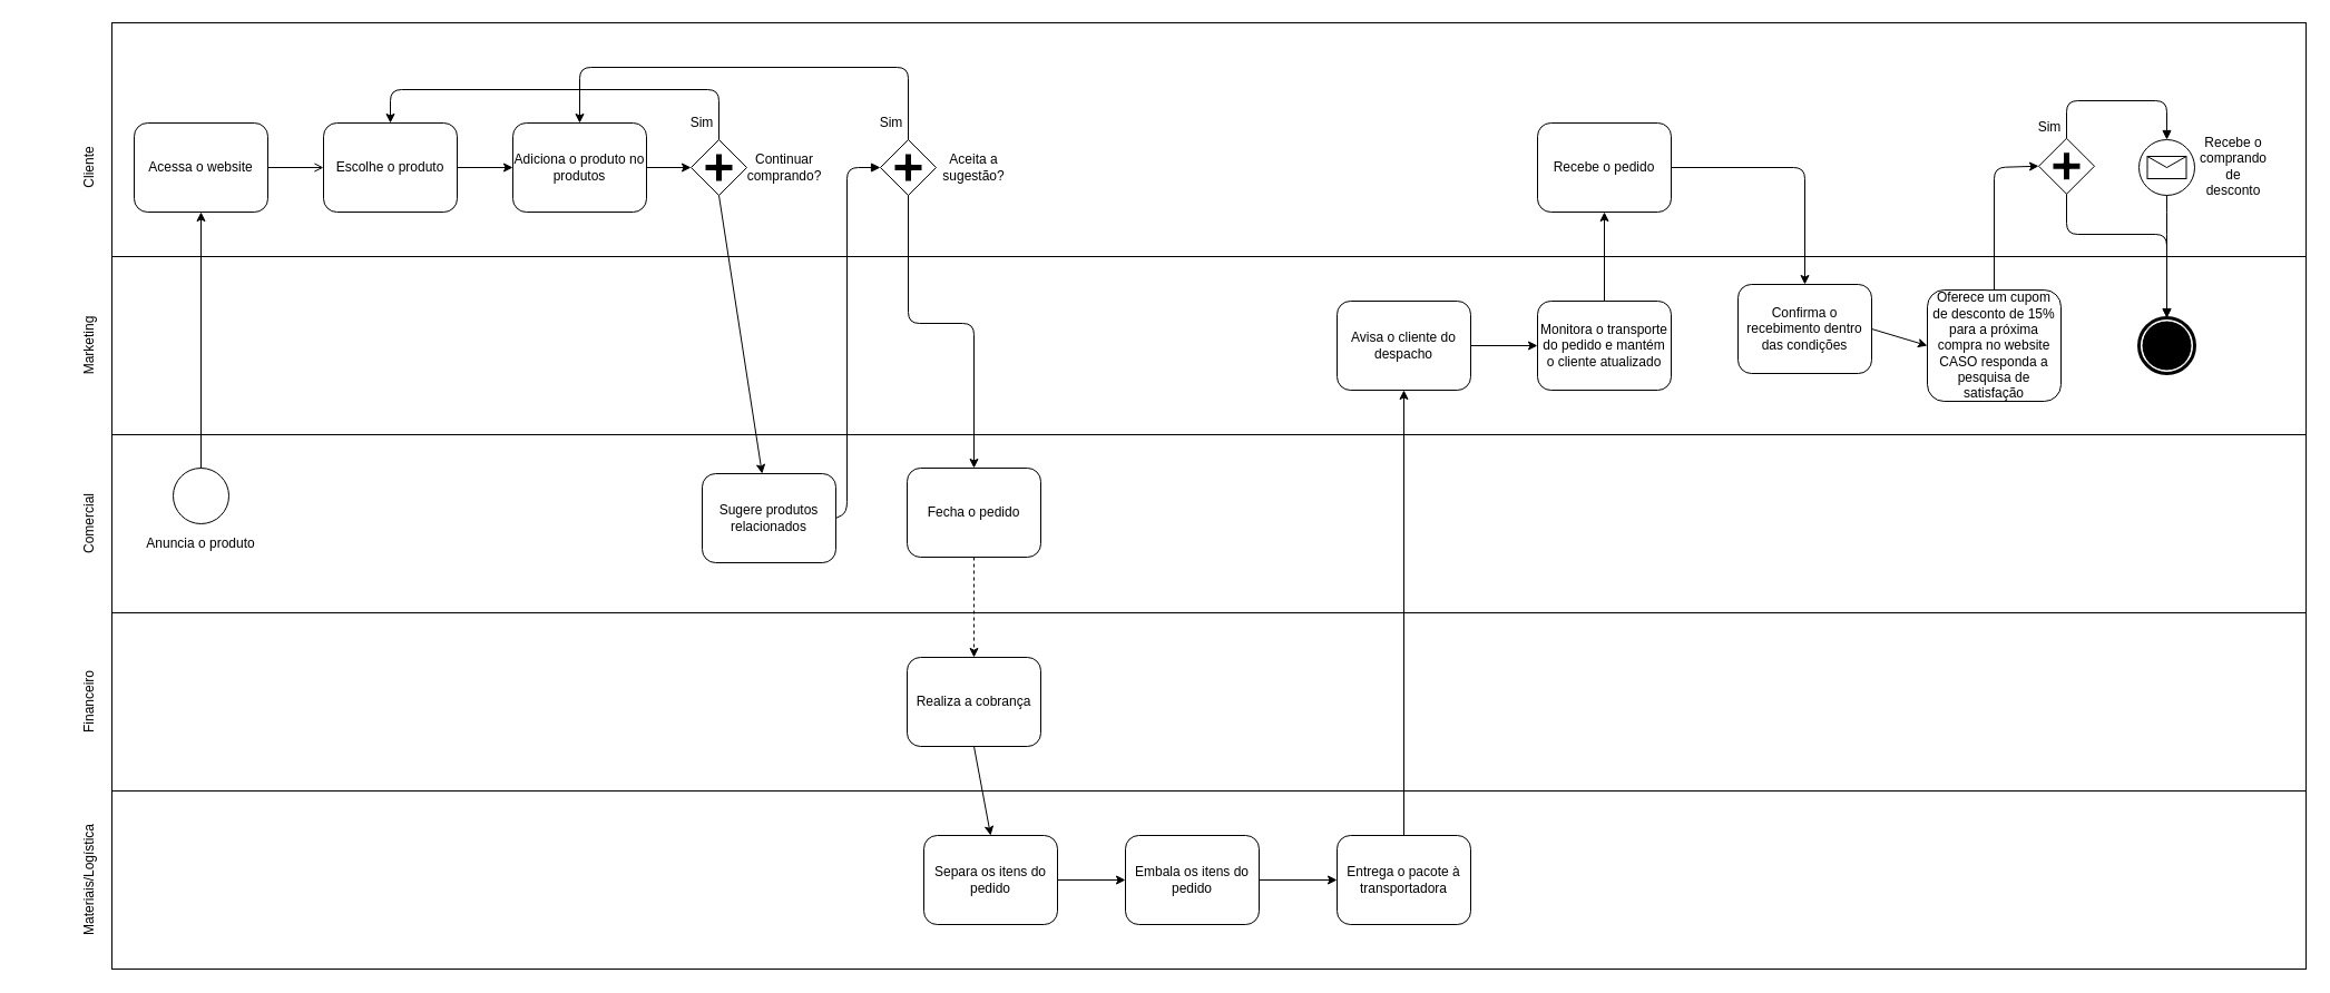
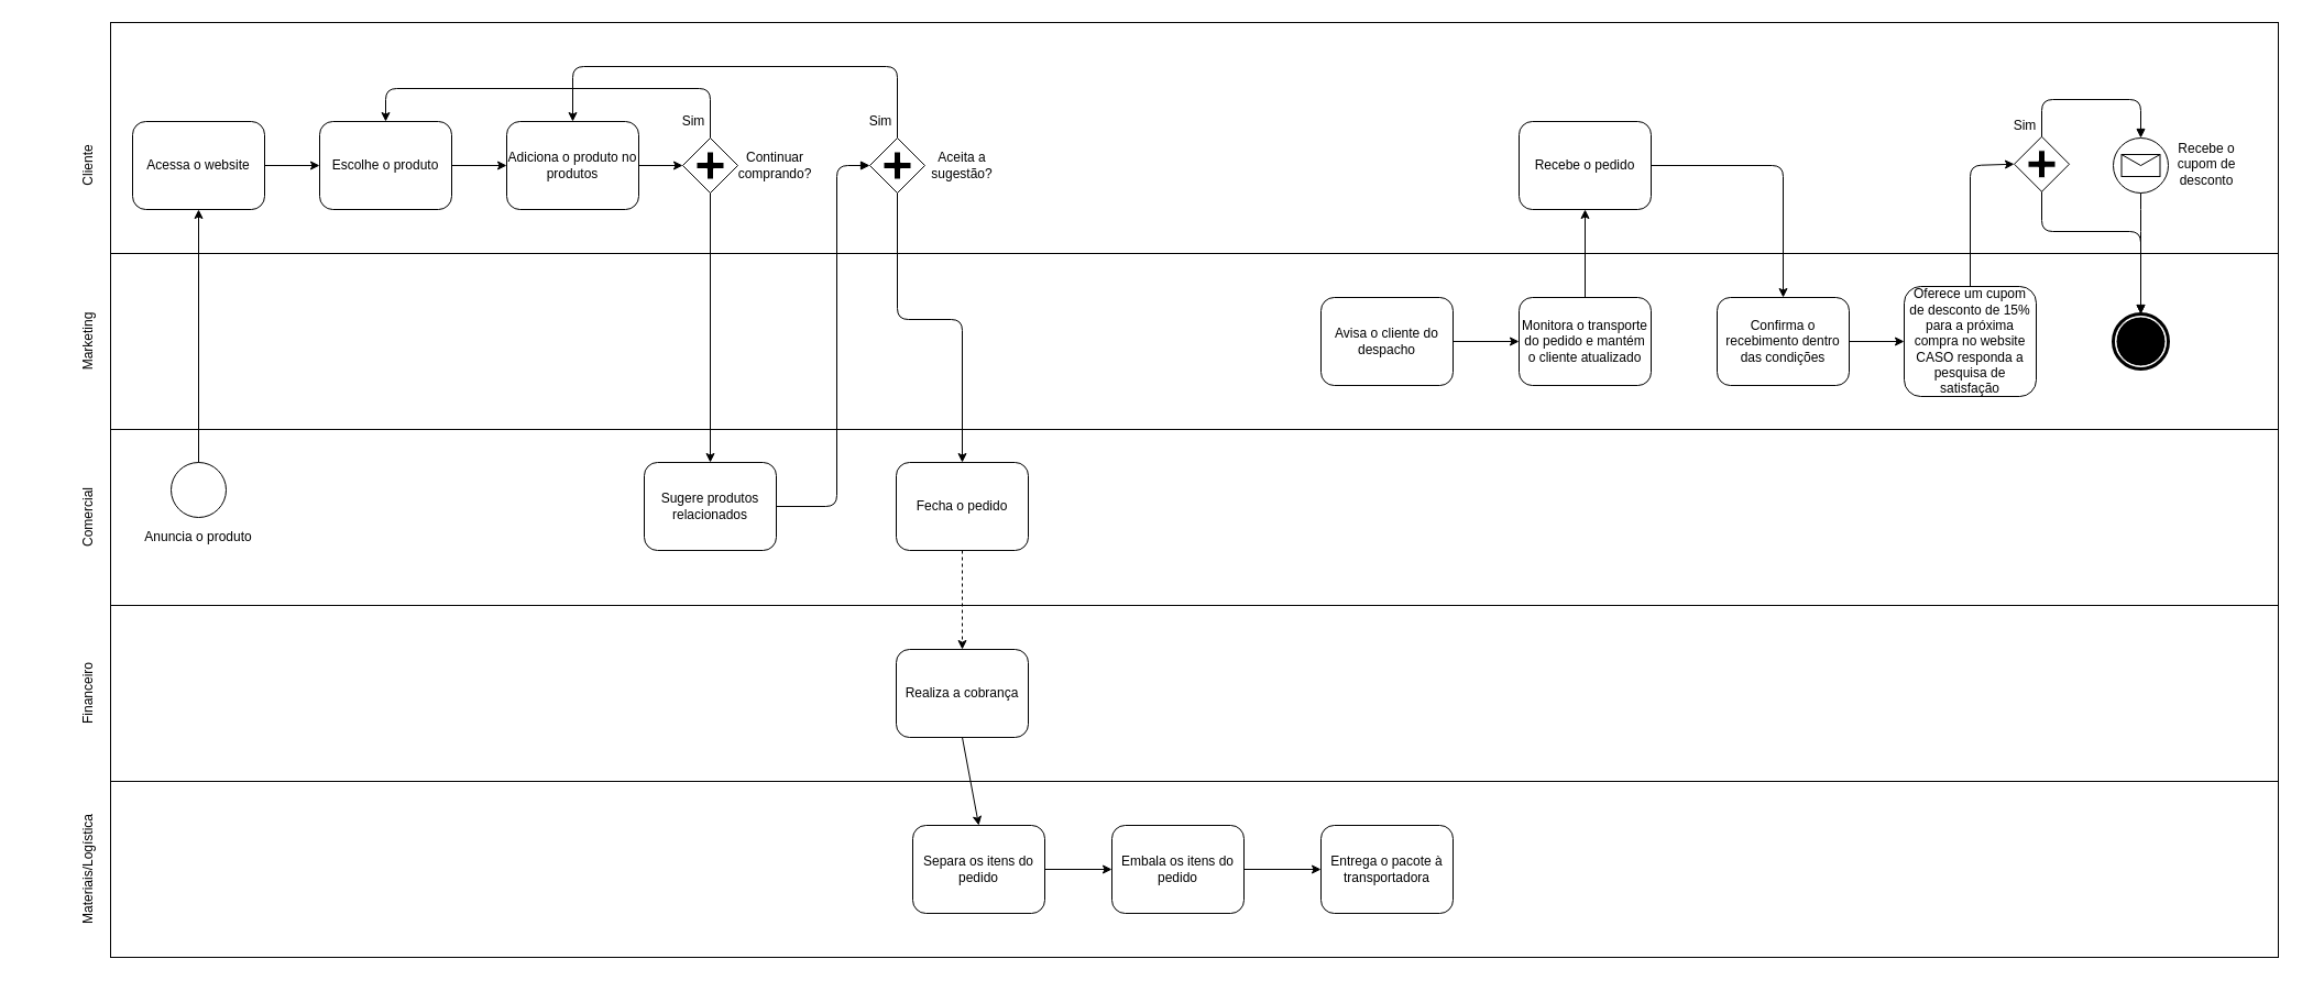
  <mxCell id="0" />
  <mxCell id="1" parent="0" />
  <mxCell id="2" value="" style="rounded=0;whiteSpace=wrap;html=1;" vertex="1" parent="1"><mxGeometry x="100" y="710" width="1970" height="160" as="geometry" /></mxCell>
  <mxCell id="3" value="" style="rounded=0;whiteSpace=wrap;html=1;" vertex="1" parent="1"><mxGeometry x="100" y="550" width="1970" height="160" as="geometry" /></mxCell>
  <mxCell id="4" value="" style="rounded=0;whiteSpace=wrap;html=1;" vertex="1" parent="1"><mxGeometry x="100" y="390" width="1970" height="160" as="geometry" /></mxCell>
  <mxCell id="5" value="" style="rounded=0;whiteSpace=wrap;html=1;" vertex="1" parent="1"><mxGeometry x="100" y="230" width="1970" height="160" as="geometry" /></mxCell>
  <mxCell id="6" value="" style="rounded=0;whiteSpace=wrap;html=1;" vertex="1" parent="1"><mxGeometry x="100" y="20" width="1970" height="210" as="geometry" /></mxCell>
  <mxCell id="7" value="Marketing" style="text;html=1;strokeColor=none;fillColor=none;align=center;verticalAlign=middle;whiteSpace=wrap;rounded=0;rotation=-90;" vertex="1" parent="1"><mxGeometry x="50" y="300" width="60" height="20" as="geometry" /></mxCell>
  <mxCell id="8" value="Comercial" style="text;html=1;strokeColor=none;fillColor=none;align=center;verticalAlign=middle;whiteSpace=wrap;rounded=0;rotation=-90;" vertex="1" parent="1"><mxGeometry x="50" y="460" width="60" height="20" as="geometry" /></mxCell>
  <mxCell id="9" value="Financeiro" style="text;html=1;strokeColor=none;fillColor=none;align=center;verticalAlign=middle;whiteSpace=wrap;rounded=0;rotation=-90;" vertex="1" parent="1"><mxGeometry x="50" y="620" width="60" height="20" as="geometry" /></mxCell>
  <mxCell id="10" value="Materiais/Logística" style="text;html=1;strokeColor=none;fillColor=none;align=center;verticalAlign=middle;whiteSpace=wrap;rounded=0;rotation=-90;" vertex="1" parent="1"><mxGeometry x="20" y="780" width="120" height="20" as="geometry" /></mxCell>
  <mxCell id="11" value="Cliente" style="text;html=1;strokeColor=none;fillColor=none;align=center;verticalAlign=middle;whiteSpace=wrap;rounded=0;rotation=-90;" vertex="1" parent="1"><mxGeometry x="50" y="140" width="60" height="20" as="geometry" /></mxCell>
  <mxCell id="12" value="" style="shape=mxgraph.bpmn.shape;html=1;verticalLabelPosition=bottom;labelBackgroundColor=#ffffff;verticalAlign=top;align=center;perimeter=ellipsePerimeter;outlineConnect=0;outline=standard;symbol=general;" vertex="1" parent="1"><mxGeometry x="155" y="420" width="50" height="50" as="geometry" /></mxCell>
  <mxCell id="13" value="Anuncia o produto" style="text;html=1;strokeColor=none;fillColor=none;align=center;verticalAlign=middle;whiteSpace=wrap;rounded=0;rotation=0;" vertex="1" parent="1"><mxGeometry x="125" y="470" width="110" height="35" as="geometry" /></mxCell>
  <mxCell id="14" value="Acessa o website" style="shape=ext;rounded=1;html=1;whiteSpace=wrap;" vertex="1" parent="1"><mxGeometry x="120" y="110" width="120" height="80" as="geometry" /></mxCell>
  <mxCell id="15" value="Escolhe o produto" style="shape=ext;rounded=1;html=1;whiteSpace=wrap;" vertex="1" parent="1"><mxGeometry x="290" y="110" width="120" height="80" as="geometry" /></mxCell>
  <mxCell id="16" value="Adiciona o produto no produtos" style="shape=ext;rounded=1;html=1;whiteSpace=wrap;" vertex="1" parent="1"><mxGeometry x="460" y="110" width="120" height="80" as="geometry" /></mxCell>
  <mxCell id="17" value="" style="shape=mxgraph.bpmn.shape;html=1;verticalLabelPosition=bottom;labelBackgroundColor=#ffffff;verticalAlign=top;align=center;perimeter=rhombusPerimeter;background=gateway;outlineConnect=0;outline=none;symbol=parallelGw;" vertex="1" parent="1"><mxGeometry x="620" y="125" width="50" height="50" as="geometry" /></mxCell>
  <mxCell id="18" value="Continuar&lt;br&gt;comprando?" style="text;html=1;strokeColor=none;fillColor=none;align=center;verticalAlign=middle;whiteSpace=wrap;rounded=0;" vertex="1" parent="1"><mxGeometry x="670" y="131.25" width="68" height="37.5" as="geometry" /></mxCell>
  <mxCell id="19" value="" style="endArrow=classic;html=1;exitX=0.5;exitY=0;exitDx=0;exitDy=0;entryX=0.5;entryY=0;entryDx=0;entryDy=0;" edge="1" parent="1" source="17" target="15"><mxGeometry width="50" height="50" relative="1" as="geometry"><mxPoint x="660" y="330" as="sourcePoint" /><mxPoint x="710" y="280" as="targetPoint" /><Array as="points"><mxPoint x="645" y="80" /><mxPoint x="350" y="80" /></Array></mxGeometry></mxCell>
  <mxCell id="20" value="Sim" style="text;html=1;strokeColor=none;fillColor=none;align=center;verticalAlign=middle;whiteSpace=wrap;rounded=0;" vertex="1" parent="1"><mxGeometry x="610" y="100" width="40" height="20" as="geometry" /></mxCell>
- <mxCell id="21" value="Sugere produtos relacionados" style="shape=ext;rounded=1;html=1;whiteSpace=wrap;" vertex="1" parent="1"><mxGeometry x="630" y="425" width="120" height="80" as="geometry" /></mxCell>
+ <mxCell id="21" value="Sugere produtos relacionados" style="shape=ext;rounded=1;html=1;whiteSpace=wrap;" vertex="1" parent="1"><mxGeometry x="585" y="420" width="120" height="80" as="geometry" /></mxCell>
  <mxCell id="22" value="" style="endArrow=classic;html=1;entryX=0.5;entryY=1;entryDx=0;entryDy=0;exitX=0.5;exitY=0;exitDx=0;exitDy=0;" edge="1" parent="1" source="12" target="14"><mxGeometry width="50" height="50" relative="1" as="geometry"><mxPoint x="470" y="360" as="sourcePoint" /><mxPoint x="520" y="310" as="targetPoint" /></mxGeometry></mxCell>
  <mxCell id="23" value="" style="endArrow=classic;html=1;exitX=1;exitY=0.5;exitDx=0;exitDy=0;entryX=0;entryY=0.5;entryDx=0;entryDy=0;" edge="1" parent="1" source="15" target="16"><mxGeometry width="50" height="50" relative="1" as="geometry"><mxPoint x="470" y="360" as="sourcePoint" /><mxPoint x="520" y="310" as="targetPoint" /></mxGeometry></mxCell>
  <mxCell id="24" value="" style="endArrow=classic;html=1;exitX=1;exitY=0.5;exitDx=0;exitDy=0;entryX=0;entryY=0.5;entryDx=0;entryDy=0;" edge="1" parent="1" source="16" target="17"><mxGeometry width="50" height="50" relative="1" as="geometry"><mxPoint x="480" y="370" as="sourcePoint" /><mxPoint x="530" y="320" as="targetPoint" /></mxGeometry></mxCell>
  <mxCell id="25" value="" style="endArrow=classic;html=1;exitX=0.5;exitY=1;exitDx=0;exitDy=0;" edge="1" parent="1" source="17" target="21"><mxGeometry width="50" height="50" relative="1" as="geometry"><mxPoint x="490" y="380" as="sourcePoint" /><mxPoint x="540" y="330" as="targetPoint" /></mxGeometry></mxCell>
- <mxCell id="26" value="" style="endArrow=open;html=1;exitX=1;exitY=0.5;exitDx=0;exitDy=0;entryX=0;entryY=0.5;entryDx=0;entryDy=0;" edge="1" parent="1" source="14" target="15"><mxGeometry width="50" height="50" relative="1" as="geometry"><mxPoint x="500" y="390" as="sourcePoint" /><mxPoint x="550" y="340" as="targetPoint" /></mxGeometry></mxCell>
+ <mxCell id="26" value="" style="endArrow=classic;html=1;exitX=1;exitY=0.5;exitDx=0;exitDy=0;entryX=0;entryY=0.5;entryDx=0;entryDy=0;" edge="1" parent="1" source="14" target="15"><mxGeometry width="50" height="50" relative="1" as="geometry"><mxPoint x="500" y="390" as="sourcePoint" /><mxPoint x="550" y="340" as="targetPoint" /></mxGeometry></mxCell>
  <mxCell id="27" value="" style="shape=mxgraph.bpmn.shape;html=1;verticalLabelPosition=bottom;labelBackgroundColor=#ffffff;verticalAlign=top;align=center;perimeter=rhombusPerimeter;background=gateway;outlineConnect=0;outline=none;symbol=parallelGw;" vertex="1" parent="1"><mxGeometry x="790" y="125" width="50" height="50" as="geometry" /></mxCell>
  <mxCell id="28" value="" style="endArrow=classic;html=1;exitX=0.5;exitY=0;exitDx=0;exitDy=0;entryX=0.5;entryY=0;entryDx=0;entryDy=0;" edge="1" parent="1" source="27" target="16"><mxGeometry width="50" height="50" relative="1" as="geometry"><mxPoint x="650" y="330" as="sourcePoint" /><mxPoint x="700" y="280" as="targetPoint" /><Array as="points"><mxPoint x="815" y="60" /><mxPoint x="520" y="60" /></Array></mxGeometry></mxCell>
  <mxCell id="29" value="Sim" style="text;html=1;strokeColor=none;fillColor=none;align=center;verticalAlign=middle;whiteSpace=wrap;rounded=0;" vertex="1" parent="1"><mxGeometry x="780" y="100" width="40" height="20" as="geometry" /></mxCell>
  <mxCell id="30" value="Aceita a&lt;br&gt;sugestão?" style="text;html=1;strokeColor=none;fillColor=none;align=center;verticalAlign=middle;whiteSpace=wrap;rounded=0;" vertex="1" parent="1"><mxGeometry x="840" y="131.25" width="68" height="37.5" as="geometry" /></mxCell>
  <mxCell id="31" value="Fecha o pedido" style="shape=ext;rounded=1;html=1;whiteSpace=wrap;" vertex="1" parent="1"><mxGeometry x="814" y="420" width="120" height="80" as="geometry" /></mxCell>
  <mxCell id="32" value="Realiza a cobrança" style="shape=ext;rounded=1;html=1;whiteSpace=wrap;" vertex="1" parent="1"><mxGeometry x="814" y="590" width="120" height="80" as="geometry" /></mxCell>
  <mxCell id="33" value="Separa os itens do pedido" style="shape=ext;rounded=1;html=1;whiteSpace=wrap;" vertex="1" parent="1"><mxGeometry x="829" y="750" width="120" height="80" as="geometry" /></mxCell>
  <mxCell id="34" value="Embala os itens do pedido" style="shape=ext;rounded=1;html=1;whiteSpace=wrap;" vertex="1" parent="1"><mxGeometry x="1010" y="750" width="120" height="80" as="geometry" /></mxCell>
  <mxCell id="35" value="Entrega o pacote à transportadora" style="shape=ext;rounded=1;html=1;whiteSpace=wrap;" vertex="1" parent="1"><mxGeometry x="1200" y="750" width="120" height="80" as="geometry" /></mxCell>
  <mxCell id="36" value="Avisa o cliente do despacho" style="shape=ext;rounded=1;html=1;whiteSpace=wrap;" vertex="1" parent="1"><mxGeometry x="1200" y="270" width="120" height="80" as="geometry" /></mxCell>
  <mxCell id="37" value="" style="endArrow=classic;html=1;exitX=0.5;exitY=1;exitDx=0;exitDy=0;entryX=0.5;entryY=0;entryDx=0;entryDy=0;" edge="1" parent="1" source="27" target="31"><mxGeometry width="50" height="50" relative="1" as="geometry"><mxPoint x="730" y="720" as="sourcePoint" /><mxPoint x="780" y="670" as="targetPoint" /><Array as="points"><mxPoint x="815" y="290" /><mxPoint x="874" y="290" /></Array></mxGeometry></mxCell>
  <mxCell id="38" value="" style="endArrow=classic;html=1;exitX=0.5;exitY=1;exitDx=0;exitDy=0;entryX=0.5;entryY=0;entryDx=0;entryDy=0;dashed=1;" edge="1" parent="1" source="31" target="32"><mxGeometry width="50" height="50" relative="1" as="geometry"><mxPoint x="730" y="690" as="sourcePoint" /><mxPoint x="780" y="640" as="targetPoint" /></mxGeometry></mxCell>
  <mxCell id="39" value="" style="endArrow=classic;html=1;exitX=0.5;exitY=1;exitDx=0;exitDy=0;entryX=0.5;entryY=0;entryDx=0;entryDy=0;" edge="1" parent="1" source="32" target="33"><mxGeometry width="50" height="50" relative="1" as="geometry"><mxPoint x="860" y="680" as="sourcePoint" /><mxPoint x="780" y="640" as="targetPoint" /></mxGeometry></mxCell>
  <mxCell id="40" value="" style="endArrow=classic;html=1;exitX=1;exitY=0.5;exitDx=0;exitDy=0;entryX=0;entryY=0.5;entryDx=0;entryDy=0;" edge="1" parent="1" source="33" target="34"><mxGeometry width="50" height="50" relative="1" as="geometry"><mxPoint x="730" y="690" as="sourcePoint" /><mxPoint x="780" y="640" as="targetPoint" /></mxGeometry></mxCell>
  <mxCell id="41" value="" style="endArrow=classic;html=1;exitX=1;exitY=0.5;exitDx=0;exitDy=0;entryX=0;entryY=0.5;entryDx=0;entryDy=0;" edge="1" parent="1" source="34" target="35"><mxGeometry width="50" height="50" relative="1" as="geometry"><mxPoint x="730" y="690" as="sourcePoint" /><mxPoint x="780" y="640" as="targetPoint" /><Array as="points" /></mxGeometry></mxCell>
- <mxCell id="42" value="" style="endArrow=classic;html=1;exitX=0.5;exitY=0;exitDx=0;exitDy=0;entryX=0.5;entryY=1;entryDx=0;entryDy=0;" edge="1" parent="1" source="35" target="36"><mxGeometry width="50" height="50" relative="1" as="geometry"><mxPoint x="940" y="690" as="sourcePoint" /><mxPoint x="990" y="640" as="targetPoint" /></mxGeometry></mxCell>
  <mxCell id="43" value="Monitora o transporte do pedido e mantém o cliente atualizado" style="shape=ext;rounded=1;html=1;whiteSpace=wrap;" vertex="1" parent="1"><mxGeometry x="1380" y="270" width="120" height="80" as="geometry" /></mxCell>
  <mxCell id="44" value="Recebe o pedido" style="shape=ext;rounded=1;html=1;whiteSpace=wrap;" vertex="1" parent="1"><mxGeometry x="1380" y="110" width="120" height="80" as="geometry" /></mxCell>
- <mxCell id="45" value="Confirma o recebimento dentro das condições" style="shape=ext;rounded=1;html=1;whiteSpace=wrap;" vertex="1" parent="1"><mxGeometry x="1560" y="255" width="120" height="80" as="geometry" /></mxCell>
+ <mxCell id="45" value="Confirma o recebimento dentro das condições" style="shape=ext;rounded=1;html=1;whiteSpace=wrap;" vertex="1" parent="1"><mxGeometry x="1560" y="270" width="120" height="80" as="geometry" /></mxCell>
  <mxCell id="46" value="Oferece um cupom de desconto de 15% para a próxima compra no website CASO responda a pesquisa de satisfação" style="shape=ext;rounded=1;html=1;whiteSpace=wrap;" vertex="1" parent="1"><mxGeometry x="1730" y="260" width="120" height="100" as="geometry" /></mxCell>
  <mxCell id="47" value="" style="endArrow=classic;html=1;exitX=1;exitY=0.5;exitDx=0;exitDy=0;entryX=0;entryY=0.5;entryDx=0;entryDy=0;" edge="1" parent="1" source="36" target="43"><mxGeometry width="50" height="50" relative="1" as="geometry"><mxPoint x="1430" y="510" as="sourcePoint" /><mxPoint x="1480" y="460" as="targetPoint" /></mxGeometry></mxCell>
  <mxCell id="48" value="" style="endArrow=classic;html=1;exitX=0.5;exitY=0;exitDx=0;exitDy=0;entryX=0.5;entryY=1;entryDx=0;entryDy=0;" edge="1" parent="1" source="43" target="44"><mxGeometry width="50" height="50" relative="1" as="geometry"><mxPoint x="1430" y="510" as="sourcePoint" /><mxPoint x="1480" y="460" as="targetPoint" /></mxGeometry></mxCell>
  <mxCell id="49" value="" style="endArrow=classic;html=1;exitX=1;exitY=0.5;exitDx=0;exitDy=0;entryX=0.5;entryY=0;entryDx=0;entryDy=0;" edge="1" parent="1" source="44" target="45"><mxGeometry width="50" height="50" relative="1" as="geometry"><mxPoint x="1430" y="510" as="sourcePoint" /><mxPoint x="1480" y="460" as="targetPoint" /><Array as="points"><mxPoint x="1620" y="150" /></Array></mxGeometry></mxCell>
  <mxCell id="50" value="" style="endArrow=classic;html=1;exitX=1;exitY=0.5;exitDx=0;exitDy=0;entryX=0;entryY=0.5;entryDx=0;entryDy=0;" edge="1" parent="1" source="45" target="46"><mxGeometry width="50" height="50" relative="1" as="geometry"><mxPoint x="1430" y="510" as="sourcePoint" /><mxPoint x="1480" y="460" as="targetPoint" /></mxGeometry></mxCell>
  <mxCell id="51" value="" style="shape=mxgraph.bpmn.shape;html=1;verticalLabelPosition=bottom;labelBackgroundColor=#ffffff;verticalAlign=top;align=center;perimeter=ellipsePerimeter;outlineConnect=0;outline=standard;symbol=message;" vertex="1" parent="1"><mxGeometry x="1920" y="125" width="50" height="50" as="geometry" /></mxCell>
- <mxCell id="52" value="Recebe o&lt;br&gt;comprando de&lt;br&gt;desconto" style="text;html=1;strokeColor=none;fillColor=none;align=center;verticalAlign=middle;whiteSpace=wrap;rounded=0;" vertex="1" parent="1"><mxGeometry x="1970" y="128.75" width="70" height="40" as="geometry" /></mxCell>
+ <mxCell id="52" value="Recebe o&lt;br&gt;cupom de&lt;br&gt;desconto" style="text;html=1;strokeColor=none;fillColor=none;align=center;verticalAlign=middle;whiteSpace=wrap;rounded=0;" vertex="1" parent="1"><mxGeometry x="1970" y="128.75" width="70" height="40" as="geometry" /></mxCell>
  <mxCell id="53" value="" style="endArrow=classic;html=1;exitX=0.5;exitY=0;exitDx=0;exitDy=0;entryX=0;entryY=0.5;entryDx=0;entryDy=0;" edge="1" parent="1" source="46" target="56"><mxGeometry width="50" height="50" relative="1" as="geometry"><mxPoint x="1900" y="510" as="sourcePoint" /><mxPoint x="1950" y="460" as="targetPoint" /><Array as="points"><mxPoint x="1790" y="150" /></Array></mxGeometry></mxCell>
  <mxCell id="54" value="" style="endArrow=classic;html=1;exitX=0.5;exitY=1;exitDx=0;exitDy=0;entryX=0.5;entryY=0;entryDx=0;entryDy=0;" edge="1" parent="1" source="51" target="55"><mxGeometry width="50" height="50" relative="1" as="geometry"><mxPoint x="1990" y="470" as="sourcePoint" /><mxPoint x="2040" y="420" as="targetPoint" /><Array as="points"><mxPoint x="1945" y="200" /></Array></mxGeometry></mxCell>
  <mxCell id="55" value="" style="shape=mxgraph.bpmn.shape;html=1;verticalLabelPosition=bottom;labelBackgroundColor=#ffffff;verticalAlign=top;align=center;perimeter=ellipsePerimeter;outlineConnect=0;outline=end;symbol=terminate;" vertex="1" parent="1"><mxGeometry x="1920" y="285" width="50" height="50" as="geometry" /></mxCell>
  <mxCell id="56" value="" style="shape=mxgraph.bpmn.shape;html=1;verticalLabelPosition=bottom;labelBackgroundColor=#ffffff;verticalAlign=top;align=center;perimeter=rhombusPerimeter;background=gateway;outlineConnect=0;outline=none;symbol=parallelGw;" vertex="1" parent="1"><mxGeometry x="1830" y="123.75" width="50" height="50" as="geometry" /></mxCell>
  <mxCell id="57" value="Sim" style="text;html=1;strokeColor=none;fillColor=none;align=center;verticalAlign=middle;whiteSpace=wrap;rounded=0;" vertex="1" parent="1"><mxGeometry x="1820" y="103.75" width="40" height="20" as="geometry" /></mxCell>
  <mxCell id="58" value="" style="endArrow=block;endFill=1;endSize=6;html=1;exitX=0.5;exitY=0;exitDx=0;exitDy=0;entryX=0.5;entryY=0;entryDx=0;entryDy=0;" edge="1" parent="1" source="56" target="51"><mxGeometry width="100" relative="1" as="geometry"><mxPoint x="1400" y="490" as="sourcePoint" /><mxPoint x="1500" y="490" as="targetPoint" /><Array as="points"><mxPoint x="1855" y="90" /><mxPoint x="1945" y="90" /></Array></mxGeometry></mxCell>
  <mxCell id="59" value="" style="endArrow=block;endFill=1;endSize=6;html=1;entryX=0.5;entryY=0;entryDx=0;entryDy=0;exitX=0.5;exitY=1;exitDx=0;exitDy=0;" edge="1" parent="1" source="56" target="55"><mxGeometry width="100" relative="1" as="geometry"><mxPoint x="1850" y="190" as="sourcePoint" /><mxPoint x="1500" y="490" as="targetPoint" /><Array as="points"><mxPoint x="1855" y="210" /><mxPoint x="1945" y="210" /></Array></mxGeometry></mxCell>
  <mxCell id="60" value="" style="endArrow=block;endFill=1;endSize=6;html=1;exitX=1;exitY=0.5;exitDx=0;exitDy=0;entryX=0;entryY=0.5;entryDx=0;entryDy=0;" edge="1" parent="1" source="21" target="27"><mxGeometry width="100" relative="1" as="geometry"><mxPoint x="870" y="530" as="sourcePoint" /><mxPoint x="970" y="530" as="targetPoint" /><Array as="points"><mxPoint x="760" y="460" /><mxPoint x="760" y="150" /></Array></mxGeometry></mxCell>
